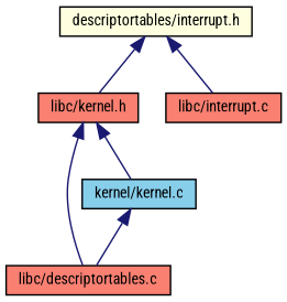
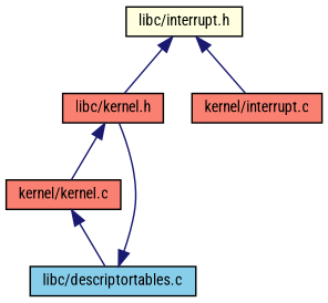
  digraph {
    fontname="Roboto Condensed"
    node [color=black fillcolor=salmon fontname="Roboto Condensed" fontsize=10 shape=record style=filled]
    edge [color=midnightblue dir=back fontname="Roboto Condensed" fontsize=10 labelfontname=Helvetica labelfontsize=10 style=solid]
-   n1 [fillcolor=lightyellow fontcolor=black height=0.2 label="descriptortables/interrupt.h" width=0.4]
+   n1 [fillcolor=lightyellow fontcolor=black height=0.2 label="libc/interrupt.h" width=0.4]
    n2 [height=0.2 label="libc/kernel.h" width=0.4]
-   n3 [height=0.2 label="libc/interrupt.c" width=0.4]
-   n4 [height=0.2 label="libc/descriptortables.c" width=0.4]
-   n5 [fillcolor=skyblue height=0.2 label="kernel/kernel.c" width=0.4]
+   n3 [height=0.2 label="kernel/interrupt.c" width=0.4]
+   n4 [fillcolor=skyblue height=0.2 label="libc/descriptortables.c" width=0.4]
+   n5 [height=0.2 label="kernel/kernel.c" width=0.4]
    n1 -> n2
    n1 -> n3
-   n2 -> n4
+   n4 -> n2
    n2 -> n5
    n5 -> n4
  }
